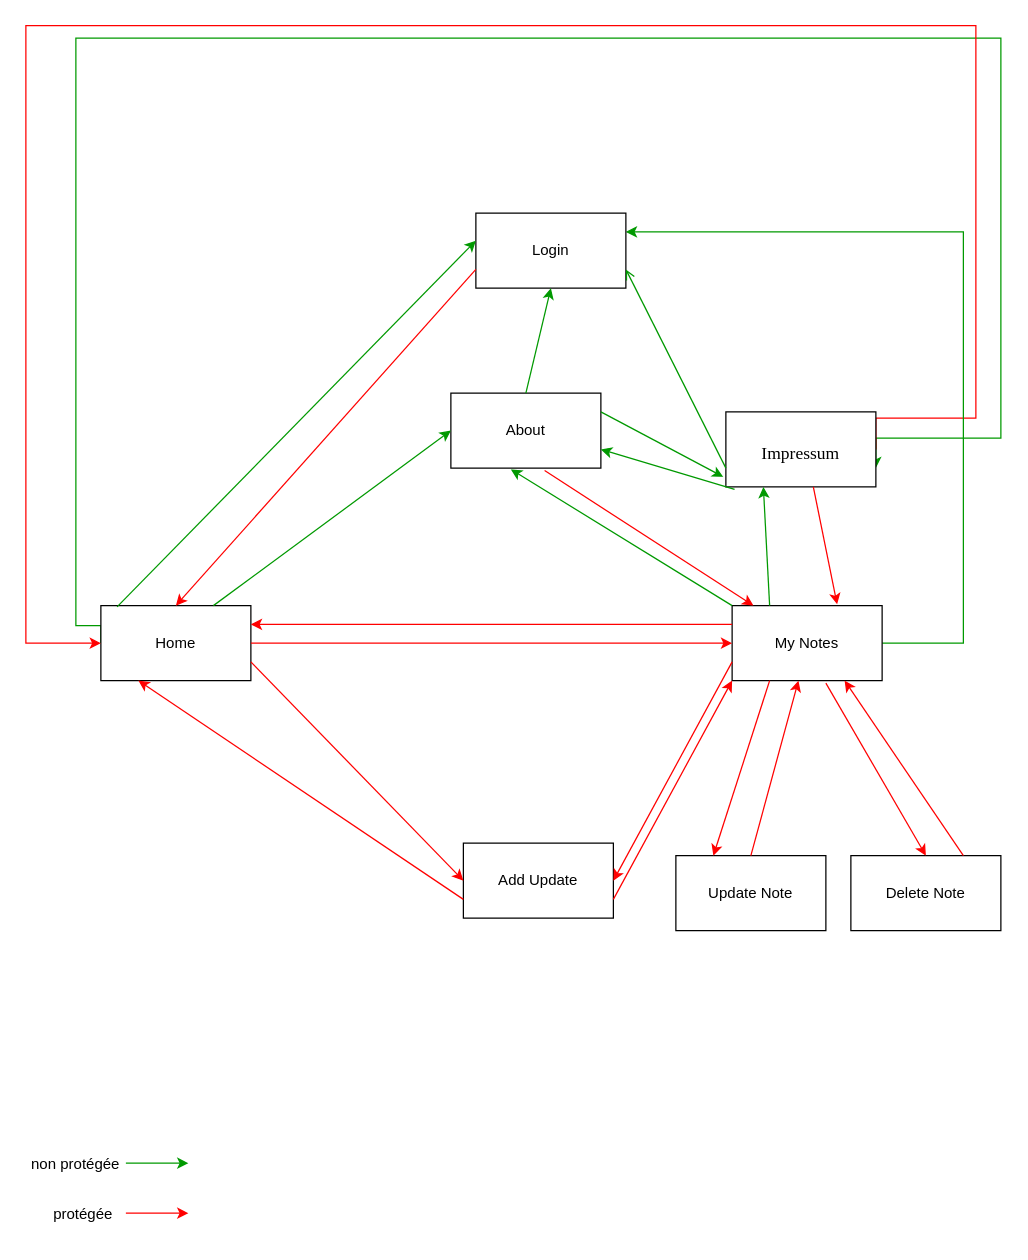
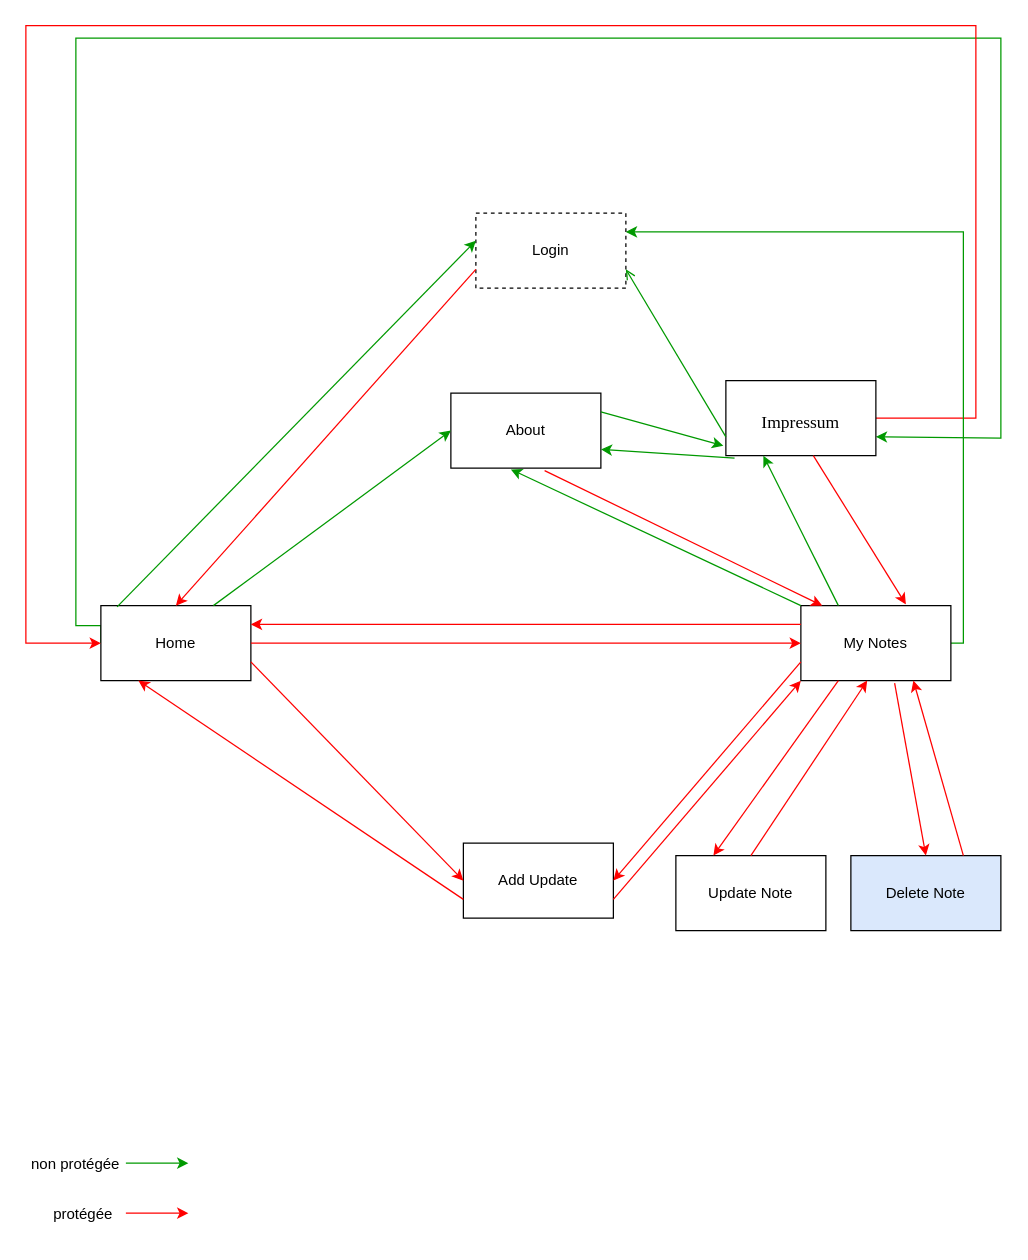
  <mxCell id="0" />
  <mxCell id="1" parent="0" />
  <mxCell id="2" style="edgeStyle=orthogonalEdgeStyle;rounded=0;orthogonalLoop=1;jettySize=auto;html=1;exitX=0;exitY=0.5;exitDx=0;exitDy=0;entryX=1;entryY=0.75;entryDx=0;entryDy=0;strokeColor=#009900;" edge="1" parent="1" source="3" target="9"><mxGeometry relative="1" as="geometry"><Array as="points"><mxPoint x="80" y="500" /><mxPoint x="60" y="500" /><mxPoint x="60" y="30" /><mxPoint x="800" y="30" /><mxPoint x="800" y="350" /></Array></mxGeometry></mxCell>
  <mxCell id="3" value="Home" style="rounded=0;whiteSpace=wrap;html=1;" vertex="1" parent="1"><mxGeometry x="80" y="484" width="120" height="60" as="geometry" /></mxCell>
  <mxCell id="4" style="edgeStyle=orthogonalEdgeStyle;rounded=0;orthogonalLoop=1;jettySize=auto;html=1;exitX=0.5;exitY=1;exitDx=0;exitDy=0;" edge="1" parent="1" source="3" target="3"><mxGeometry relative="1" as="geometry" /></mxCell>
  <mxCell id="5" style="edgeStyle=orthogonalEdgeStyle;rounded=0;orthogonalLoop=1;jettySize=auto;html=1;exitX=1;exitY=0.5;exitDx=0;exitDy=0;strokeColor=#FF0000;" edge="1" parent="1" source="9" target="3"><mxGeometry relative="1" as="geometry"><Array as="points"><mxPoint x="780" y="334" /><mxPoint x="780" y="20" /><mxPoint x="20" y="20" /><mxPoint x="20" y="514" /></Array></mxGeometry></mxCell>
  <mxCell id="6" style="edgeStyle=orthogonalEdgeStyle;rounded=0;orthogonalLoop=1;jettySize=auto;html=1;entryX=1;entryY=0.25;entryDx=0;entryDy=0;strokeColor=#009900;" edge="1" parent="1" source="7" target="13"><mxGeometry relative="1" as="geometry"><Array as="points"><mxPoint x="770" y="514" /><mxPoint x="770" y="185" /></Array></mxGeometry></mxCell>
- <mxCell id="7" value="My Notes" style="rounded=0;whiteSpace=wrap;html=1;" vertex="1" parent="1"><mxGeometry x="585" y="484" width="120" height="60" as="geometry" /></mxCell>
+ <mxCell id="7" value="My Notes" style="rounded=0;whiteSpace=wrap;html=1;" vertex="1" parent="1"><mxGeometry x="640" y="484" width="120" height="60" as="geometry" /></mxCell>
  <mxCell id="8" value="About" style="rounded=0;whiteSpace=wrap;html=1;" vertex="1" parent="1"><mxGeometry x="360" y="314" width="120" height="60" as="geometry" /></mxCell>
- <mxCell id="9" value="&lt;h1 style=&quot;font-family: &amp;quot;Times New Roman&amp;quot;;&quot;&gt;&lt;font style=&quot;font-size: 14px; font-weight: normal;&quot;&gt;Impressum&lt;/font&gt;&lt;/h1&gt;" style="rounded=0;whiteSpace=wrap;html=1;align=center;" vertex="1" parent="1"><mxGeometry x="580" y="329" width="120" height="60" as="geometry" /></mxCell>
+ <mxCell id="9" value="&lt;h1 style=&quot;font-family: &amp;quot;Times New Roman&amp;quot;;&quot;&gt;&lt;font style=&quot;font-size: 14px; font-weight: normal;&quot;&gt;Impressum&lt;/font&gt;&lt;/h1&gt;" style="rounded=0;whiteSpace=wrap;html=1;align=center;" vertex="1" parent="1"><mxGeometry x="580" y="304" width="120" height="60" as="geometry" /></mxCell>
  <mxCell id="10" value="Add Update" style="rounded=0;whiteSpace=wrap;html=1;" vertex="1" parent="1"><mxGeometry x="370" y="674" width="120" height="60" as="geometry" /></mxCell>
  <mxCell id="11" value="Update Note" style="rounded=0;whiteSpace=wrap;html=1;" vertex="1" parent="1"><mxGeometry x="540" y="684" width="120" height="60" as="geometry" /></mxCell>
- <mxCell id="12" value="Delete Note" style="rounded=0;whiteSpace=wrap;html=1;" vertex="1" parent="1"><mxGeometry x="680" y="684" width="120" height="60" as="geometry" /></mxCell>
- <mxCell id="13" value="Login" style="rounded=0;whiteSpace=wrap;html=1;" vertex="1" parent="1"><mxGeometry x="380" y="170" width="120" height="60" as="geometry" /></mxCell>
+ <mxCell id="12" value="Delete Note" style="rounded=0;whiteSpace=wrap;html=1;fillColor=#dae8fc;" vertex="1" parent="1"><mxGeometry x="680" y="684" width="120" height="60" as="geometry" /></mxCell>
+ <mxCell id="13" value="Login" style="rounded=0;whiteSpace=wrap;html=1;dashed=1;" vertex="1" parent="1"><mxGeometry x="380" y="170" width="120" height="60" as="geometry" /></mxCell>
  <mxCell id="14" value="" style="endArrow=classic;html=1;rounded=0;entryX=0;entryY=0.367;entryDx=0;entryDy=0;exitX=0.108;exitY=0.017;exitDx=0;exitDy=0;exitPerimeter=0;entryPerimeter=0;strokeColor=#009900;" edge="1" parent="1" source="3" target="13"><mxGeometry width="50" height="50" relative="1" as="geometry"><mxPoint x="60" y="344" as="sourcePoint" /><mxPoint x="110" y="294" as="targetPoint" /></mxGeometry></mxCell>
  <mxCell id="15" value="" style="endArrow=classic;html=1;rounded=0;entryX=0;entryY=0.5;entryDx=0;entryDy=0;exitX=1;exitY=0.5;exitDx=0;exitDy=0;strokeColor=#FF0000;" edge="1" parent="1" source="3" target="7"><mxGeometry width="50" height="50" relative="1" as="geometry"><mxPoint x="370" y="584" as="sourcePoint" /><mxPoint x="420" y="534" as="targetPoint" /></mxGeometry></mxCell>
  <mxCell id="16" value="" style="endArrow=classic;html=1;rounded=0;entryX=0;entryY=0.5;entryDx=0;entryDy=0;exitX=1;exitY=0.75;exitDx=0;exitDy=0;strokeColor=#FF0000;" edge="1" parent="1" source="3" target="10"><mxGeometry width="50" height="50" relative="1" as="geometry"><mxPoint x="370" y="584" as="sourcePoint" /><mxPoint x="420" y="534" as="targetPoint" /></mxGeometry></mxCell>
  <mxCell id="17" value="" style="endArrow=classic;html=1;rounded=0;entryX=0.25;entryY=0;entryDx=0;entryDy=0;exitX=0.25;exitY=1;exitDx=0;exitDy=0;fontColor=#FF3333;strokeColor=#FF0000;" edge="1" parent="1" source="7" target="11"><mxGeometry width="50" height="50" relative="1" as="geometry"><mxPoint x="370" y="584" as="sourcePoint" /><mxPoint x="420" y="534" as="targetPoint" /></mxGeometry></mxCell>
  <mxCell id="18" value="" style="endArrow=classic;html=1;rounded=0;entryX=0.442;entryY=1;entryDx=0;entryDy=0;entryPerimeter=0;exitX=0.5;exitY=0;exitDx=0;exitDy=0;strokeColor=#FF0000;" edge="1" parent="1" source="11" target="7"><mxGeometry width="50" height="50" relative="1" as="geometry"><mxPoint x="370" y="584" as="sourcePoint" /><mxPoint x="420" y="534" as="targetPoint" /></mxGeometry></mxCell>
  <mxCell id="19" value="" style="endArrow=classic;html=1;rounded=0;entryX=0.75;entryY=1;entryDx=0;entryDy=0;exitX=0.75;exitY=0;exitDx=0;exitDy=0;strokeColor=#FF0000;" edge="1" parent="1" source="12" target="7"><mxGeometry width="50" height="50" relative="1" as="geometry"><mxPoint x="370" y="584" as="sourcePoint" /><mxPoint x="420" y="534" as="targetPoint" /></mxGeometry></mxCell>
  <mxCell id="20" value="" style="endArrow=classic;html=1;rounded=0;exitX=0.625;exitY=1.033;exitDx=0;exitDy=0;exitPerimeter=0;entryX=0.5;entryY=0;entryDx=0;entryDy=0;strokeColor=#FF0000;" edge="1" parent="1" source="7" target="12"><mxGeometry width="50" height="50" relative="1" as="geometry"><mxPoint x="370" y="584" as="sourcePoint" /><mxPoint x="420" y="534" as="targetPoint" /></mxGeometry></mxCell>
  <mxCell id="21" value="" style="endArrow=classic;html=1;rounded=0;entryX=0;entryY=1;entryDx=0;entryDy=0;exitX=1;exitY=0.75;exitDx=0;exitDy=0;strokeColor=#FF0000;" edge="1" parent="1" source="10" target="7"><mxGeometry width="50" height="50" relative="1" as="geometry"><mxPoint x="370" y="584" as="sourcePoint" /><mxPoint x="420" y="534" as="targetPoint" /></mxGeometry></mxCell>
  <mxCell id="22" value="" style="endArrow=classic;html=1;rounded=0;exitX=0;exitY=0.75;exitDx=0;exitDy=0;entryX=1;entryY=0.5;entryDx=0;entryDy=0;strokeColor=#FF0000;" edge="1" parent="1" source="7" target="10"><mxGeometry width="50" height="50" relative="1" as="geometry"><mxPoint x="370" y="584" as="sourcePoint" /><mxPoint x="420" y="534" as="targetPoint" /></mxGeometry></mxCell>
- <mxCell id="23" value="" style="endArrow=classic;html=1;rounded=0;exitX=0.5;exitY=0;exitDx=0;exitDy=0;entryX=0.5;entryY=1;entryDx=0;entryDy=0;strokeColor=#009900;" edge="1" parent="1" source="8" target="13"><mxGeometry width="50" height="50" relative="1" as="geometry"><mxPoint x="470" y="294" as="sourcePoint" /><mxPoint x="520" y="244" as="targetPoint" /></mxGeometry></mxCell>
  <mxCell id="24" value="" style="endArrow=open;html=1;rounded=0;entryX=1;entryY=0.75;entryDx=0;entryDy=0;exitX=0;exitY=0.75;exitDx=0;exitDy=0;strokeColor=#009900;" edge="1" parent="1" source="9" target="13"><mxGeometry width="50" height="50" relative="1" as="geometry"><mxPoint x="370" y="584" as="sourcePoint" /><mxPoint x="420" y="534" as="targetPoint" /></mxGeometry></mxCell>
  <mxCell id="25" value="" style="endArrow=classic;html=1;rounded=0;exitX=0;exitY=0.75;exitDx=0;exitDy=0;entryX=0.5;entryY=0;entryDx=0;entryDy=0;strokeColor=#FF0000;" edge="1" parent="1" source="13" target="3"><mxGeometry width="50" height="50" relative="1" as="geometry"><mxPoint x="370" y="584" as="sourcePoint" /><mxPoint x="420" y="534" as="targetPoint" /></mxGeometry></mxCell>
  <mxCell id="26" value="" style="endArrow=classic;html=1;rounded=0;exitX=0;exitY=0.25;exitDx=0;exitDy=0;entryX=1;entryY=0.25;entryDx=0;entryDy=0;strokeColor=#FF0000;" edge="1" parent="1" source="7" target="3"><mxGeometry width="50" height="50" relative="1" as="geometry"><mxPoint x="370" y="584" as="sourcePoint" /><mxPoint x="420" y="534" as="targetPoint" /></mxGeometry></mxCell>
  <mxCell id="27" value="" style="endArrow=classic;html=1;rounded=0;exitX=0;exitY=0.75;exitDx=0;exitDy=0;entryX=0.25;entryY=1;entryDx=0;entryDy=0;strokeColor=#FF0000;" edge="1" parent="1" source="10" target="3"><mxGeometry width="50" height="50" relative="1" as="geometry"><mxPoint x="370" y="584" as="sourcePoint" /><mxPoint x="420" y="534" as="targetPoint" /></mxGeometry></mxCell>
  <mxCell id="28" value="" style="endArrow=classic;html=1;rounded=0;entryX=0.25;entryY=1;entryDx=0;entryDy=0;exitX=0.25;exitY=0;exitDx=0;exitDy=0;strokeColor=#009900;" edge="1" parent="1" source="7" target="9"><mxGeometry width="50" height="50" relative="1" as="geometry"><mxPoint x="370" y="484" as="sourcePoint" /><mxPoint x="420" y="434" as="targetPoint" /></mxGeometry></mxCell>
  <mxCell id="29" value="" style="endArrow=classic;html=1;rounded=0;entryX=0.7;entryY=-0.017;entryDx=0;entryDy=0;entryPerimeter=0;exitX=0.583;exitY=1;exitDx=0;exitDy=0;exitPerimeter=0;strokeColor=#FF0000;" edge="1" parent="1" source="9" target="7"><mxGeometry width="50" height="50" relative="1" as="geometry"><mxPoint x="370" y="484" as="sourcePoint" /><mxPoint x="420" y="434" as="targetPoint" /></mxGeometry></mxCell>
  <mxCell id="30" value="" style="endArrow=classic;html=1;rounded=0;entryX=0.4;entryY=1.017;entryDx=0;entryDy=0;entryPerimeter=0;exitX=0;exitY=0;exitDx=0;exitDy=0;strokeColor=#009900;" edge="1" parent="1" source="7" target="8"><mxGeometry width="50" height="50" relative="1" as="geometry"><mxPoint x="370" y="484" as="sourcePoint" /><mxPoint x="420" y="434" as="targetPoint" /></mxGeometry></mxCell>
  <mxCell id="31" value="" style="endArrow=classic;html=1;rounded=0;entryX=0.142;entryY=0;entryDx=0;entryDy=0;entryPerimeter=0;exitX=0.625;exitY=1.033;exitDx=0;exitDy=0;exitPerimeter=0;strokeColor=#FF0000;" edge="1" parent="1" source="8" target="7"><mxGeometry width="50" height="50" relative="1" as="geometry"><mxPoint x="370" y="484" as="sourcePoint" /><mxPoint x="420" y="434" as="targetPoint" /></mxGeometry></mxCell>
  <mxCell id="32" value="" style="endArrow=classic;html=1;rounded=0;entryX=-0.017;entryY=0.867;entryDx=0;entryDy=0;entryPerimeter=0;exitX=1;exitY=0.25;exitDx=0;exitDy=0;strokeColor=#009900;" edge="1" parent="1" source="8" target="9"><mxGeometry width="50" height="50" relative="1" as="geometry"><mxPoint x="370" y="484" as="sourcePoint" /><mxPoint x="420" y="434" as="targetPoint" /></mxGeometry></mxCell>
  <mxCell id="33" value="" style="endArrow=classic;html=1;rounded=0;exitX=0.058;exitY=1.033;exitDx=0;exitDy=0;exitPerimeter=0;entryX=1;entryY=0.75;entryDx=0;entryDy=0;strokeColor=#009900;" edge="1" parent="1" source="9" target="8"><mxGeometry width="50" height="50" relative="1" as="geometry"><mxPoint x="370" y="484" as="sourcePoint" /><mxPoint x="420" y="434" as="targetPoint" /></mxGeometry></mxCell>
  <mxCell id="34" value="" style="endArrow=classic;html=1;rounded=0;entryX=0;entryY=0.5;entryDx=0;entryDy=0;strokeColor=#009900;" edge="1" parent="1" target="8"><mxGeometry width="50" height="50" relative="1" as="geometry"><mxPoint x="170" y="484" as="sourcePoint" /><mxPoint x="420" y="434" as="targetPoint" /></mxGeometry></mxCell>
  <mxCell id="35" value="" style="endArrow=classic;html=1;rounded=0;strokeColor=#009900;" edge="1" parent="1"><mxGeometry width="50" height="50" relative="1" as="geometry"><mxPoint x="100" y="930" as="sourcePoint" /><mxPoint x="150" y="930" as="targetPoint" /></mxGeometry></mxCell>
  <mxCell id="36" value="" style="endArrow=classic;html=1;rounded=0;strokeColor=#FF0000;" edge="1" parent="1"><mxGeometry width="50" height="50" relative="1" as="geometry"><mxPoint x="100" y="970" as="sourcePoint" /><mxPoint x="150" y="970" as="targetPoint" /></mxGeometry></mxCell>
  <mxCell id="37" value="non protégée" style="text;html=1;strokeColor=none;fillColor=none;align=center;verticalAlign=middle;whiteSpace=wrap;rounded=0;" vertex="1" parent="1"><mxGeometry x="20" y="916" width="80" height="30" as="geometry" /></mxCell>
  <mxCell id="38" value="protégée" style="text;html=1;strokeColor=none;fillColor=none;align=center;verticalAlign=middle;whiteSpace=wrap;rounded=0;" vertex="1" parent="1"><mxGeometry x="36" y="956" width="60" height="30" as="geometry" /></mxCell>
